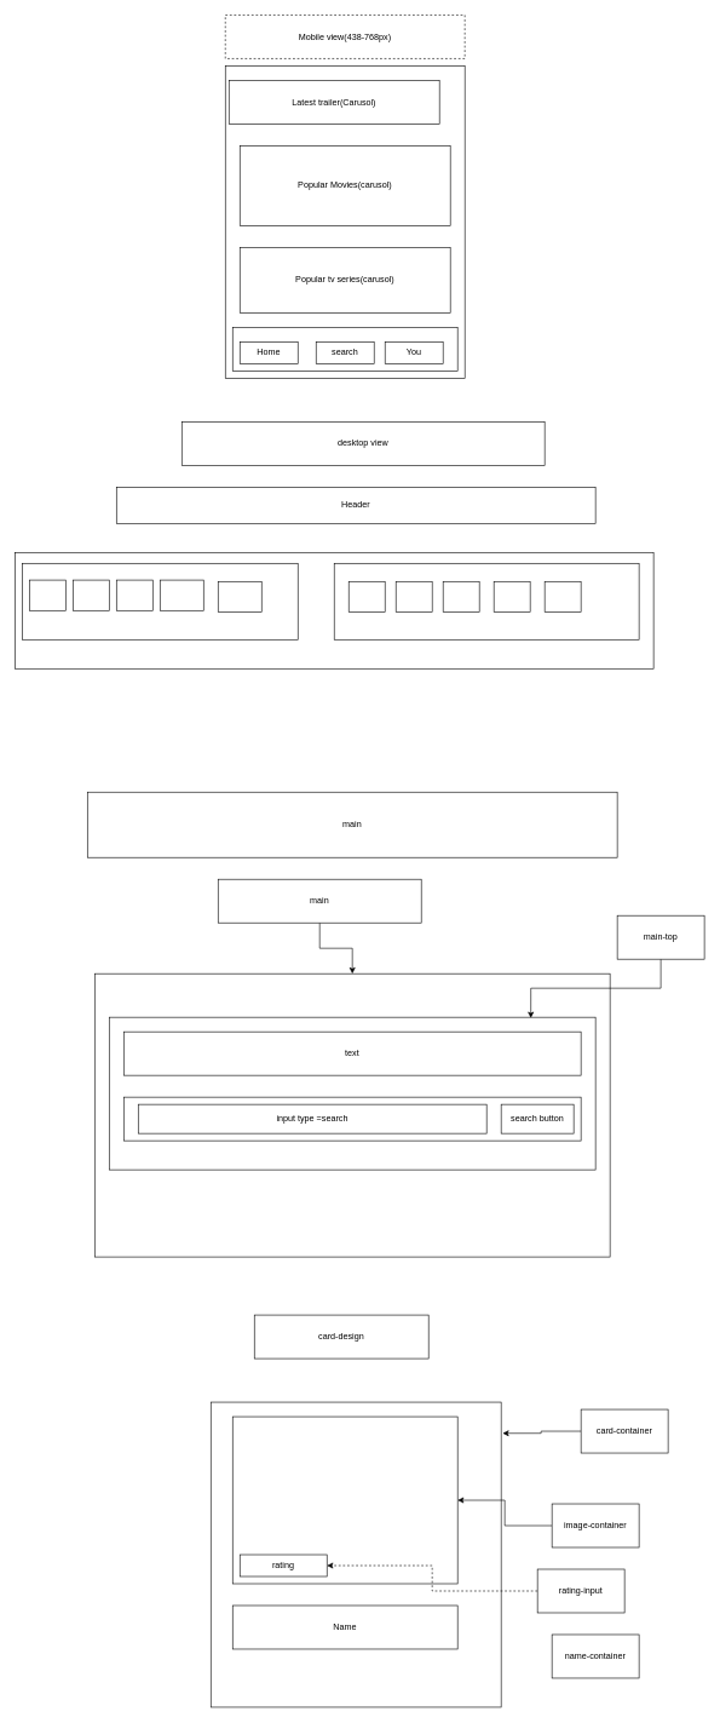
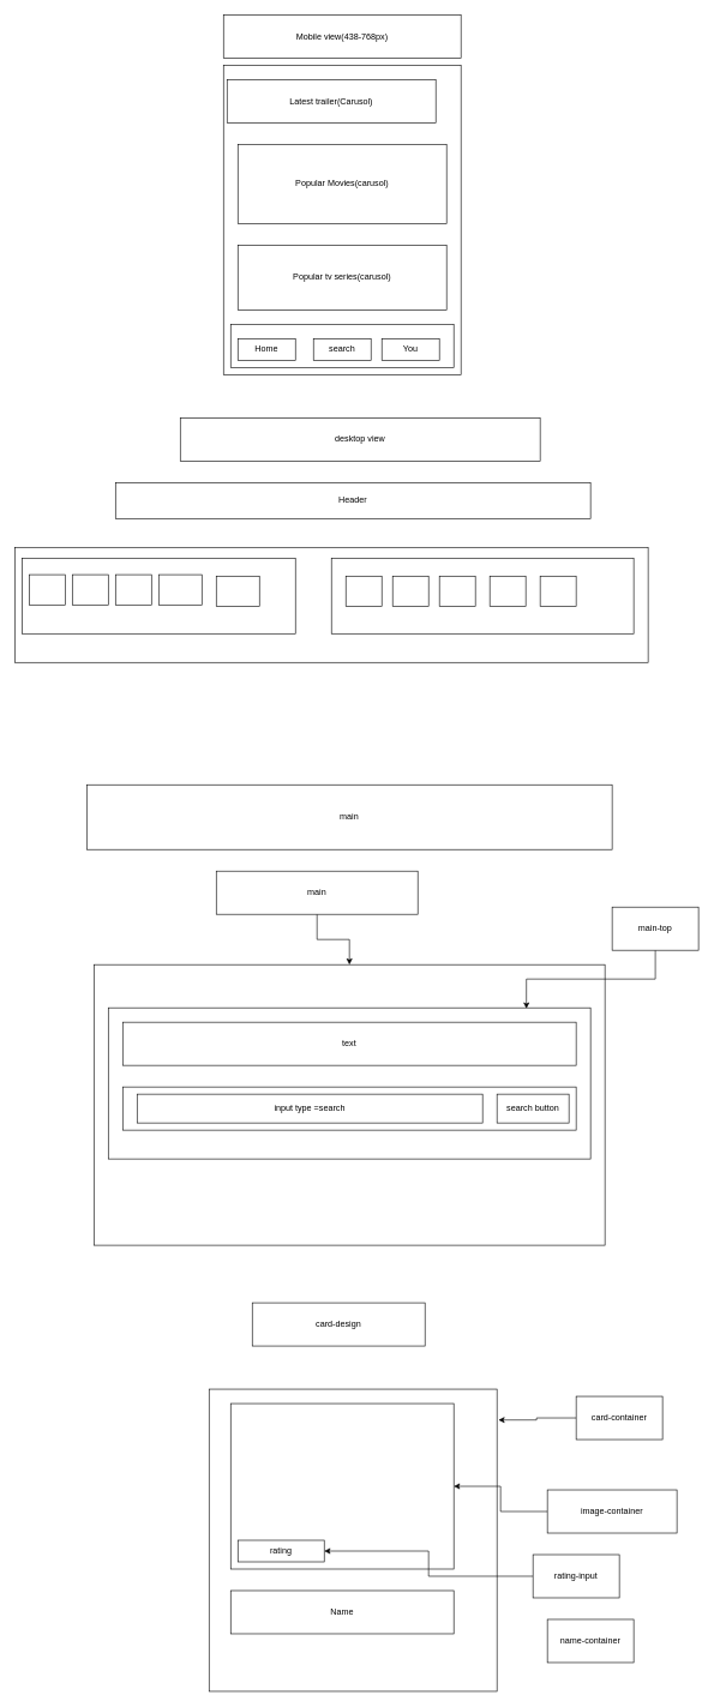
  <mxCell id="0" />
  <mxCell id="1" parent="0" />
  <mxCell id="2" value="" style="rounded=0;whiteSpace=wrap;html=1;" parent="1" vertex="1"><mxGeometry x="310" y="90" width="330" height="430" as="geometry" /></mxCell>
- <mxCell id="3" value="Mobile view(438-768px)" style="rounded=0;whiteSpace=wrap;html=1;dashed=1;" parent="1" vertex="1"><mxGeometry x="310" y="20" width="330" height="60" as="geometry" /></mxCell>
+ <mxCell id="3" value="Mobile view(438-768px)" style="rounded=0;whiteSpace=wrap;html=1;" parent="1" vertex="1"><mxGeometry x="310" y="20" width="330" height="60" as="geometry" /></mxCell>
  <mxCell id="4" value="Latest trailer(Carusol)" style="rounded=0;whiteSpace=wrap;html=1;" parent="1" vertex="1"><mxGeometry x="315" y="110" width="290" height="60" as="geometry" /></mxCell>
  <mxCell id="5" value="" style="rounded=0;whiteSpace=wrap;html=1;" parent="1" vertex="1"><mxGeometry x="320" y="450" width="310" height="60" as="geometry" /></mxCell>
  <mxCell id="6" value="Home" style="rounded=0;whiteSpace=wrap;html=1;" parent="1" vertex="1"><mxGeometry x="330" y="470" width="80" height="30" as="geometry" /></mxCell>
  <mxCell id="7" value="search" style="rounded=0;whiteSpace=wrap;html=1;" parent="1" vertex="1"><mxGeometry x="435" y="470" width="80" height="30" as="geometry" /></mxCell>
  <mxCell id="8" value="You" style="rounded=0;whiteSpace=wrap;html=1;" parent="1" vertex="1"><mxGeometry x="530" y="470" width="80" height="30" as="geometry" /></mxCell>
  <mxCell id="9" value="Popular Movies(carusol)" style="rounded=0;whiteSpace=wrap;html=1;" parent="1" vertex="1"><mxGeometry x="330" y="200" width="290" height="110" as="geometry" /></mxCell>
  <mxCell id="10" value="Popular tv series(carusol)" style="rounded=0;whiteSpace=wrap;html=1;" parent="1" vertex="1"><mxGeometry x="330" y="340" width="290" height="90" as="geometry" /></mxCell>
  <mxCell id="11" value="desktop view" style="rounded=0;whiteSpace=wrap;html=1;" parent="1" vertex="1"><mxGeometry x="250" y="580" width="500" height="60" as="geometry" /></mxCell>
  <mxCell id="12" value="Header" style="rounded=0;whiteSpace=wrap;html=1;" parent="1" vertex="1"><mxGeometry x="160" y="670" width="660" height="50" as="geometry" /></mxCell>
  <mxCell id="13" value="main" style="rounded=0;whiteSpace=wrap;html=1;" parent="1" vertex="1"><mxGeometry x="120" y="1090" width="730" height="90" as="geometry" /></mxCell>
  <mxCell id="14" style="edgeStyle=orthogonalEdgeStyle;rounded=0;orthogonalLoop=1;jettySize=auto;html=1;exitX=0.5;exitY=1;exitDx=0;exitDy=0;" parent="1" source="15" target="16" edge="1"><mxGeometry relative="1" as="geometry" /></mxCell>
  <mxCell id="15" value="main" style="rounded=0;whiteSpace=wrap;html=1;" parent="1" vertex="1"><mxGeometry x="300" y="1210" width="280" height="60" as="geometry" /></mxCell>
  <mxCell id="16" value="" style="rounded=0;whiteSpace=wrap;html=1;" parent="1" vertex="1"><mxGeometry x="130" y="1340" width="710" height="390" as="geometry" /></mxCell>
  <mxCell id="17" value="" style="rounded=0;whiteSpace=wrap;html=1;" parent="1" vertex="1"><mxGeometry x="150" y="1400" width="670" height="210" as="geometry" /></mxCell>
  <mxCell id="18" style="edgeStyle=orthogonalEdgeStyle;rounded=0;orthogonalLoop=1;jettySize=auto;html=1;exitX=0.5;exitY=1;exitDx=0;exitDy=0;entryX=0.867;entryY=0.005;entryDx=0;entryDy=0;entryPerimeter=0;" parent="1" source="19" target="17" edge="1"><mxGeometry relative="1" as="geometry" /></mxCell>
  <mxCell id="19" value="main-top" style="rounded=0;whiteSpace=wrap;html=1;" parent="1" vertex="1"><mxGeometry x="850" y="1260" width="120" height="60" as="geometry" /></mxCell>
  <mxCell id="20" value="text" style="rounded=0;whiteSpace=wrap;html=1;" parent="1" vertex="1"><mxGeometry x="170" y="1420" width="630" height="60" as="geometry" /></mxCell>
  <mxCell id="21" value="" style="rounded=0;whiteSpace=wrap;html=1;" parent="1" vertex="1"><mxGeometry x="170" y="1510" width="630" height="60" as="geometry" /></mxCell>
  <mxCell id="22" value="input type =search" style="rounded=0;whiteSpace=wrap;html=1;" parent="1" vertex="1"><mxGeometry x="190" y="1520" width="480" height="40" as="geometry" /></mxCell>
  <mxCell id="23" value="search button" style="rounded=0;whiteSpace=wrap;html=1;" parent="1" vertex="1"><mxGeometry x="690" y="1520" width="100" height="40" as="geometry" /></mxCell>
  <mxCell id="24" value="" style="rounded=0;whiteSpace=wrap;html=1;" parent="1" vertex="1"><mxGeometry x="20" y="760" width="880" height="160" as="geometry" /></mxCell>
  <mxCell id="25" value="" style="rounded=0;whiteSpace=wrap;html=1;" parent="1" vertex="1"><mxGeometry x="30" y="775" width="380" height="105" as="geometry" /></mxCell>
  <mxCell id="26" value="" style="rounded=0;whiteSpace=wrap;html=1;" parent="1" vertex="1"><mxGeometry x="460" y="775" width="420" height="105" as="geometry" /></mxCell>
  <mxCell id="27" value="" style="rounded=0;whiteSpace=wrap;html=1;" parent="1" vertex="1"><mxGeometry x="40" y="798" width="50" height="42" as="geometry" /></mxCell>
  <mxCell id="28" value="" style="rounded=0;whiteSpace=wrap;html=1;" parent="1" vertex="1"><mxGeometry y="798" width="50" height="42" as="geometry" x="100" /></mxCell>
  <mxCell id="29" value="" style="rounded=0;whiteSpace=wrap;html=1;" parent="1" vertex="1"><mxGeometry x="160" y="798" width="50" height="42" as="geometry" /></mxCell>
  <mxCell id="30" value="" style="rounded=0;whiteSpace=wrap;html=1;" parent="1" vertex="1"><mxGeometry x="220" y="798" width="60" height="42" as="geometry" /></mxCell>
  <mxCell id="31" value="" style="rounded=0;whiteSpace=wrap;html=1;" parent="1" vertex="1"><mxGeometry x="300" y="800" width="60" height="42" as="geometry" /></mxCell>
  <mxCell id="32" value="" style="rounded=0;whiteSpace=wrap;html=1;" parent="1" vertex="1"><mxGeometry x="480" y="800" width="50" height="42" as="geometry" /></mxCell>
  <mxCell id="33" value="" style="rounded=0;whiteSpace=wrap;html=1;" parent="1" vertex="1"><mxGeometry x="545" y="800" width="50" height="42" as="geometry" /></mxCell>
  <mxCell id="34" value="" style="rounded=0;whiteSpace=wrap;html=1;" parent="1" vertex="1"><mxGeometry x="610" y="800" width="50" height="42" as="geometry" /></mxCell>
  <mxCell id="35" value="" style="rounded=0;whiteSpace=wrap;html=1;" parent="1" vertex="1"><mxGeometry x="680" y="800" width="50" height="42" as="geometry" /></mxCell>
  <mxCell id="36" value="" style="rounded=0;whiteSpace=wrap;html=1;" parent="1" vertex="1"><mxGeometry x="750" y="800" width="50" height="42" as="geometry" /></mxCell>
  <mxCell id="37" value="card-design" style="rounded=0;whiteSpace=wrap;html=1;" vertex="1" parent="1"><mxGeometry x="350" y="1810" width="240" height="60" as="geometry" /></mxCell>
  <mxCell id="38" value="" style="rounded=0;whiteSpace=wrap;html=1;" vertex="1" parent="1"><mxGeometry x="290" y="1930" width="400" height="420" as="geometry" /></mxCell>
  <mxCell id="39" value="" style="rounded=0;whiteSpace=wrap;html=1;" vertex="1" parent="1"><mxGeometry x="320" y="1950" width="310" height="230" as="geometry" /></mxCell>
  <mxCell id="40" value="Name" style="rounded=0;whiteSpace=wrap;html=1;" vertex="1" parent="1"><mxGeometry x="320" y="2210" width="310" height="60" as="geometry" /></mxCell>
  <mxCell id="41" value="rating" style="rounded=0;whiteSpace=wrap;html=1;" vertex="1" parent="1"><mxGeometry x="330" y="2140" width="120" height="30" as="geometry" /></mxCell>
  <mxCell id="42" style="edgeStyle=orthogonalEdgeStyle;rounded=0;orthogonalLoop=1;jettySize=auto;html=1;exitX=0;exitY=0.5;exitDx=0;exitDy=0;entryX=1.005;entryY=0.102;entryDx=0;entryDy=0;entryPerimeter=0;" edge="1" parent="1" source="43" target="38"><mxGeometry relative="1" as="geometry" /></mxCell>
  <mxCell id="43" value="card-container" style="rounded=0;whiteSpace=wrap;html=1;" vertex="1" parent="1"><mxGeometry x="800" y="1940" width="120" height="60" as="geometry" /></mxCell>
  <mxCell id="44" style="edgeStyle=orthogonalEdgeStyle;rounded=0;orthogonalLoop=1;jettySize=auto;html=1;exitX=0;exitY=0.5;exitDx=0;exitDy=0;" edge="1" parent="1" source="45" target="39"><mxGeometry relative="1" as="geometry" /></mxCell>
- <mxCell id="45" value="image-container" style="rounded=0;whiteSpace=wrap;html=1;" vertex="1" parent="1"><mxGeometry x="760" y="2070" width="120" height="60" as="geometry" /></mxCell>
- <mxCell id="46" style="edgeStyle=orthogonalEdgeStyle;rounded=0;orthogonalLoop=1;jettySize=auto;html=1;exitX=0;exitY=0.5;exitDx=0;exitDy=0;entryX=1;entryY=0.5;entryDx=0;entryDy=0;dashed=1;" edge="1" parent="1" source="47" target="41"><mxGeometry relative="1" as="geometry" /></mxCell>
+ <mxCell id="45" value="image-container" style="rounded=0;whiteSpace=wrap;html=1;" vertex="1" parent="1"><mxGeometry x="760" y="2070" width="180" height="60" as="geometry" /></mxCell>
+ <mxCell id="46" style="edgeStyle=orthogonalEdgeStyle;rounded=0;orthogonalLoop=1;jettySize=auto;html=1;exitX=0;exitY=0.5;exitDx=0;exitDy=0;entryX=1;entryY=0.5;entryDx=0;entryDy=0;" edge="1" parent="1" source="47" target="41"><mxGeometry relative="1" as="geometry" /></mxCell>
  <mxCell id="47" value="rating-input" style="rounded=0;whiteSpace=wrap;html=1;" vertex="1" parent="1"><mxGeometry x="740" y="2160" width="120" height="60" as="geometry" /></mxCell>
  <mxCell id="48" value="name-container" style="rounded=0;whiteSpace=wrap;html=1;" vertex="1" parent="1"><mxGeometry x="760" y="2250" width="120" height="60" as="geometry" /></mxCell>
